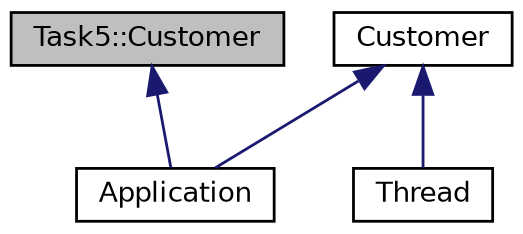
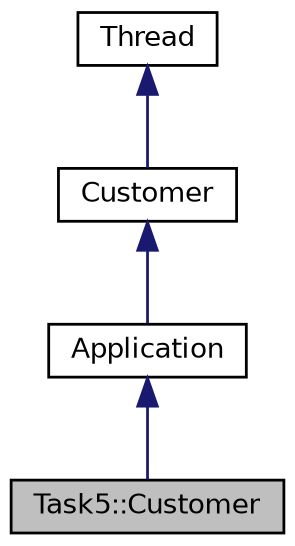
  digraph {
    node [color=black fontname=Helvetica fontsize=10 shape=record]
    edge [color=midnightblue dir=back fontname=Helvetica fontsize=10 labelfontname=Helvetica labelfontsize=10 style=solid]
    n1 [fillcolor=grey75 fontcolor=black height=0.2 label="Task5::Customer" style=filled width=0.4]
    n2 [height=0.2 label=Application width=0.4]
    n3 [height=0.2 label=Customer width=0.4]
    n4 [height=0.2 label=Thread width=0.4]
-   n1 -> n2
+   n2 -> n1
    n3 -> n2
-   n3 -> n4
+   n4 -> n3
  }
